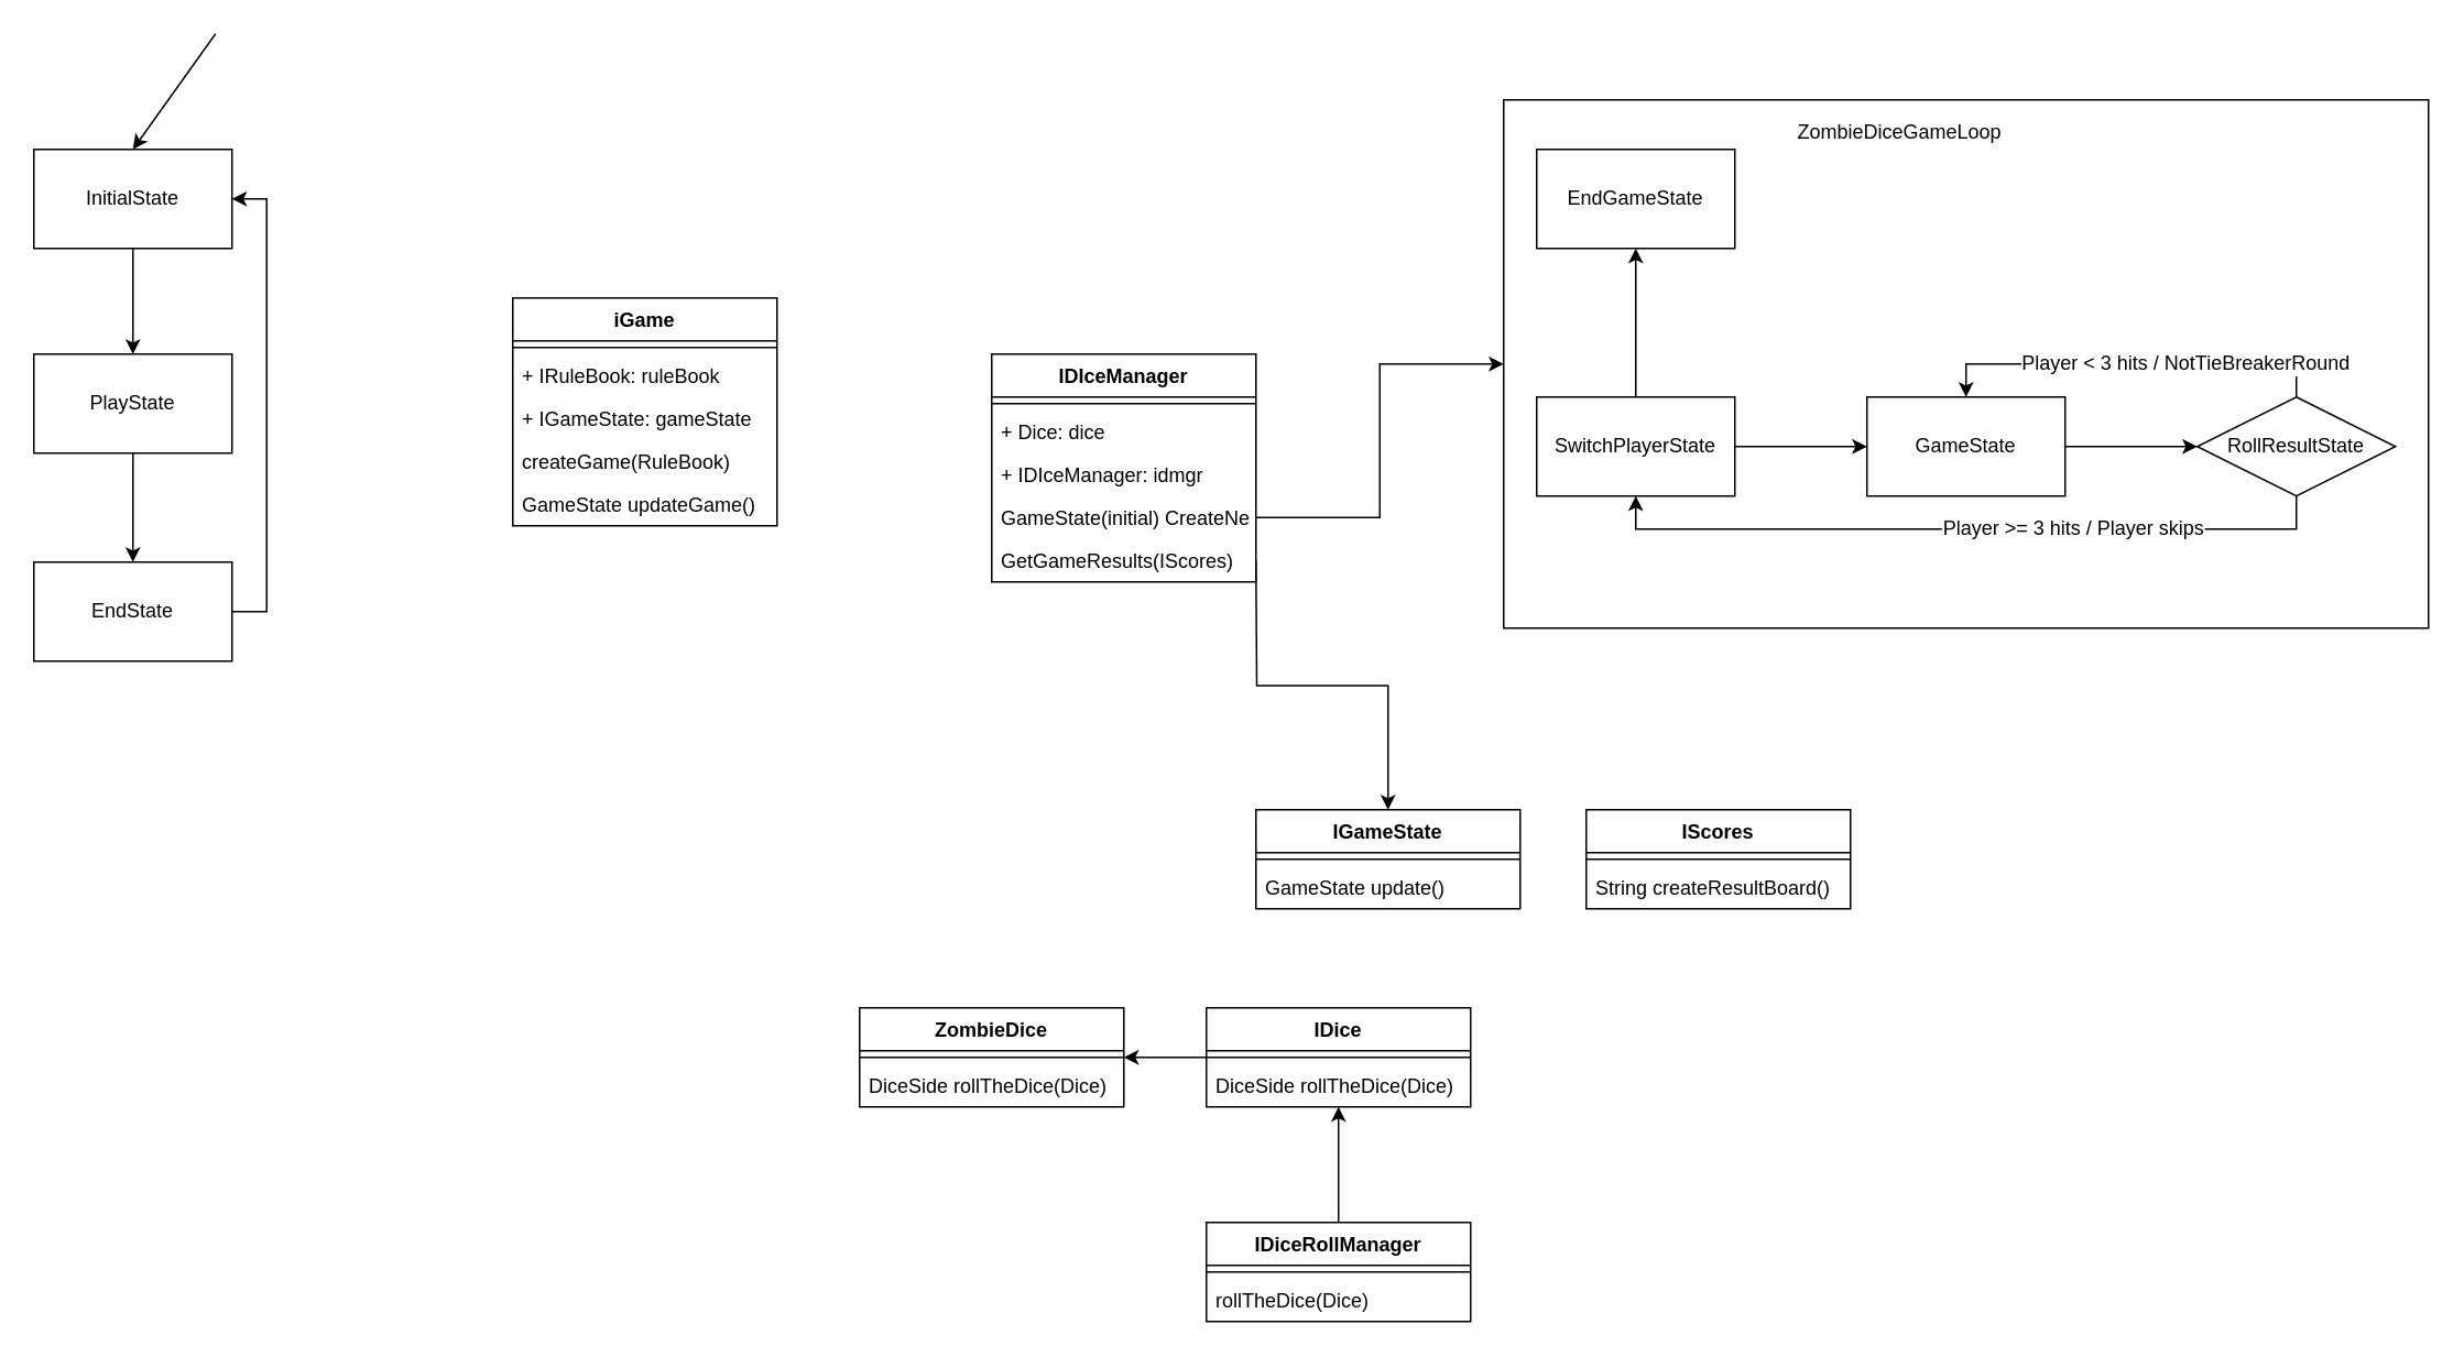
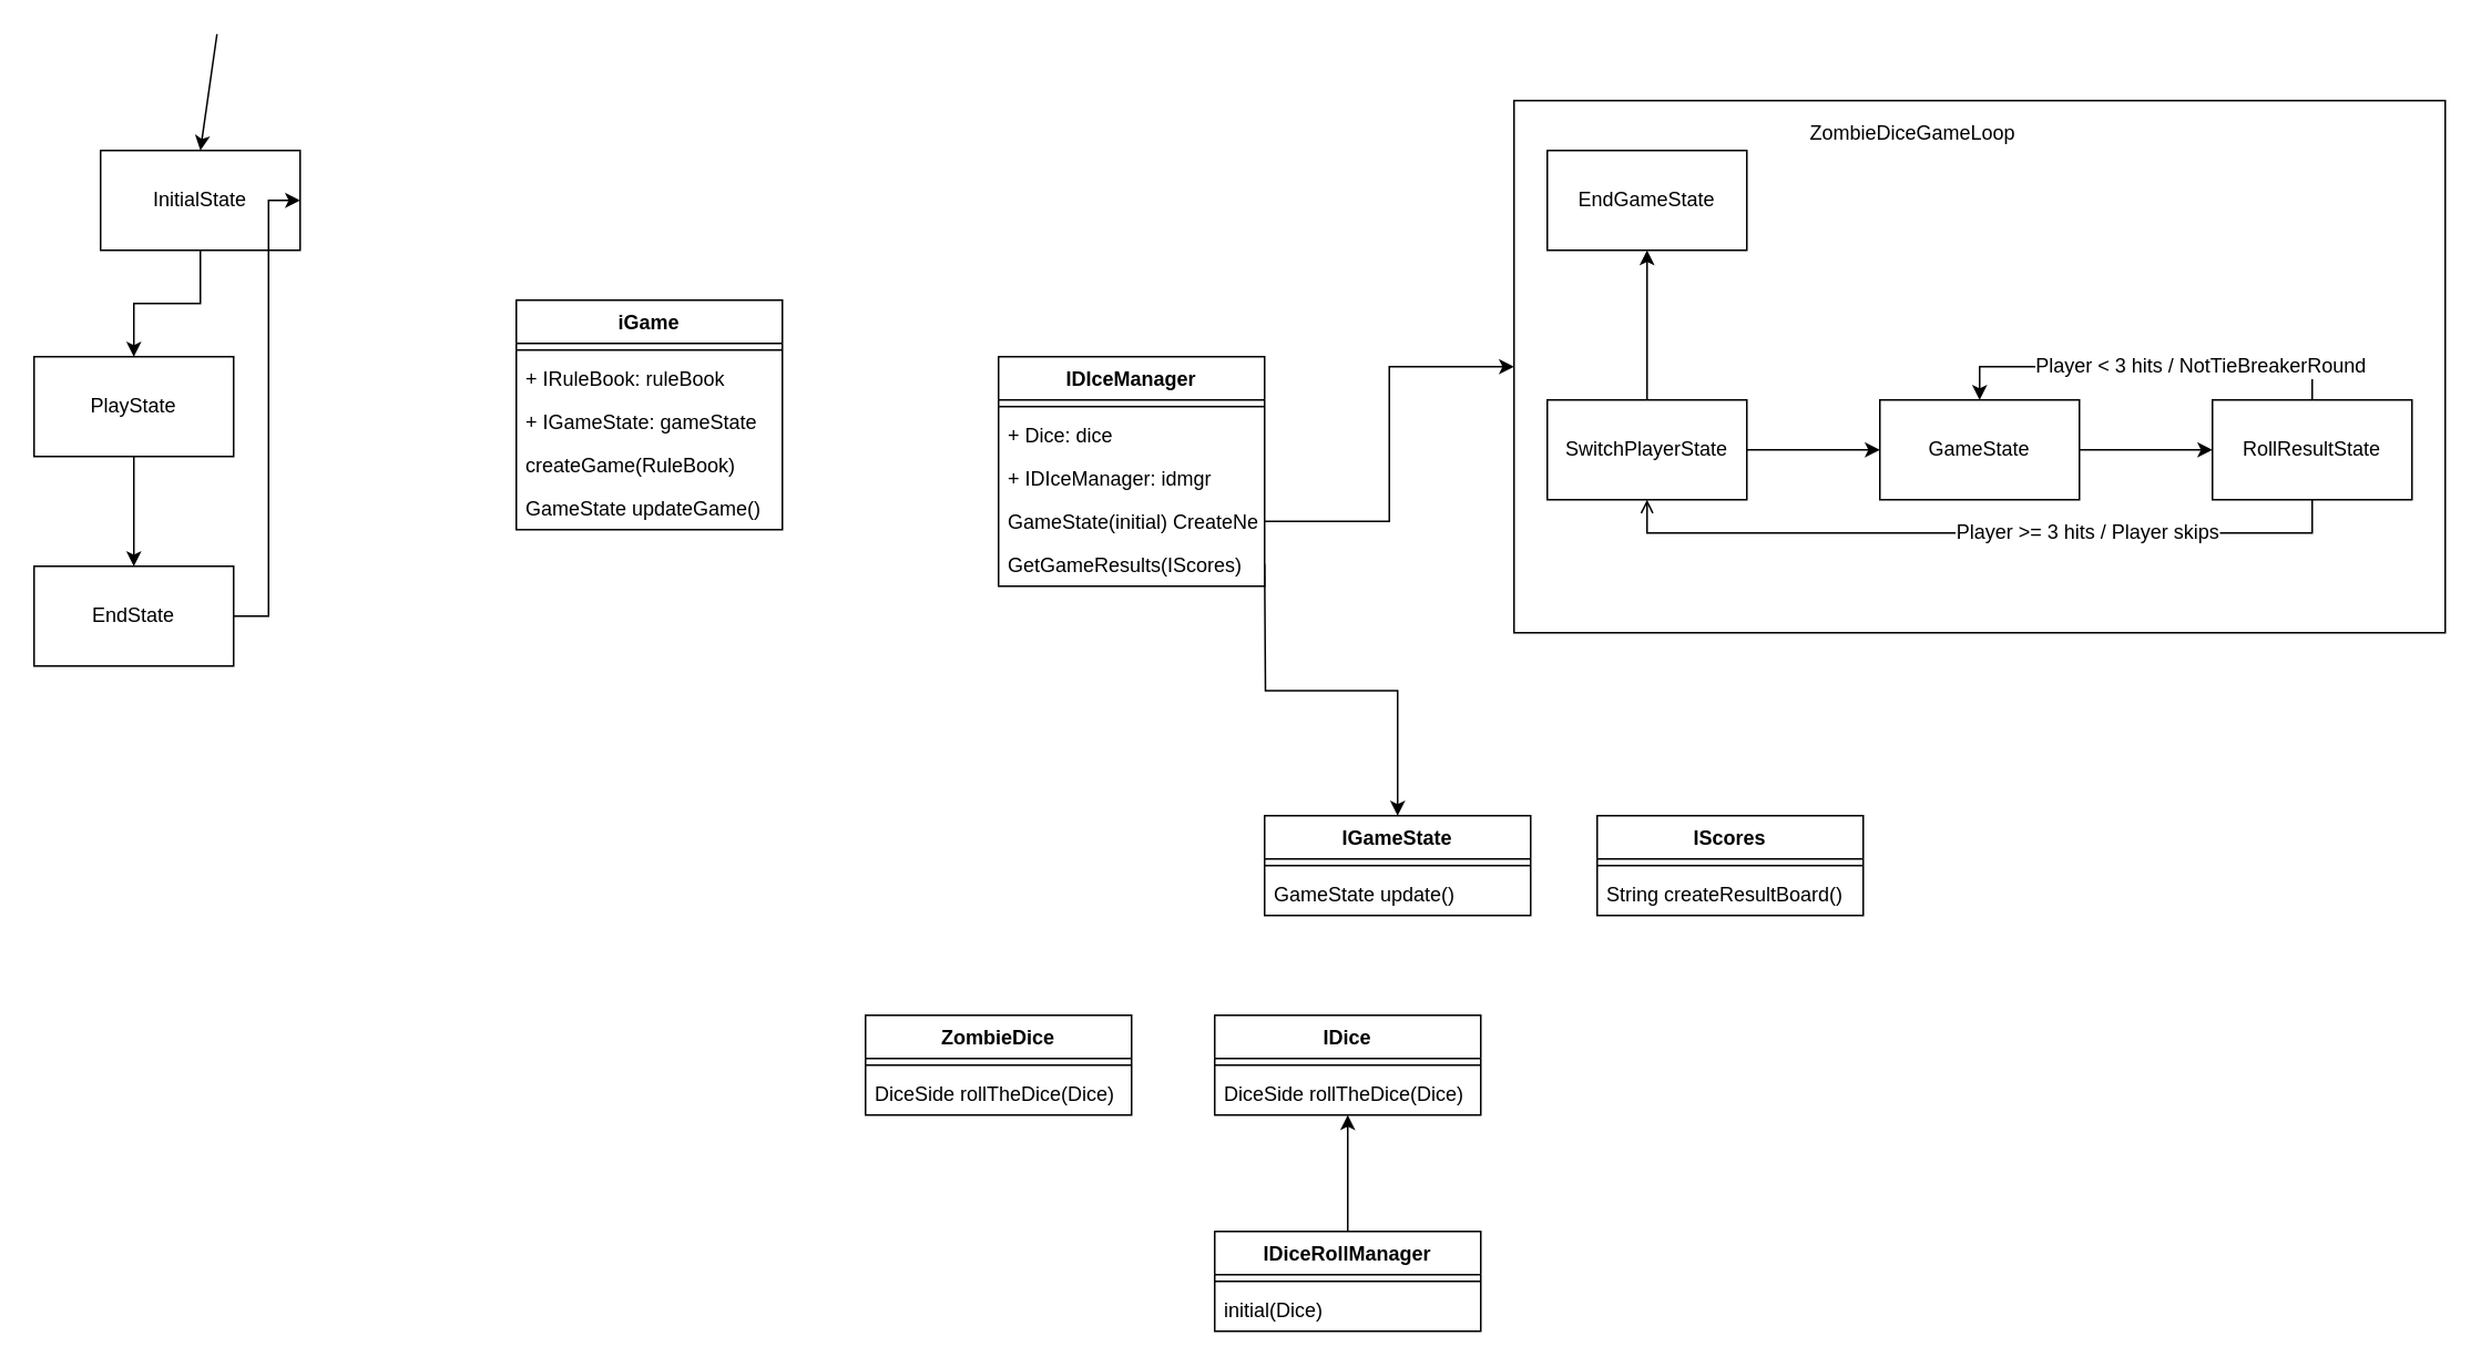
  <mxCell id="0" />
  <mxCell id="1" parent="0" />
  <mxCell id="2" value="" style="rounded=0;whiteSpace=wrap;html=1;" vertex="1" parent="1"><mxGeometry x="910" y="60" width="560" height="320" as="geometry" /></mxCell>
  <mxCell id="3" style="edgeStyle=orthogonalEdgeStyle;rounded=0;orthogonalLoop=1;jettySize=auto;html=1;entryX=0;entryY=0.5;entryDx=0;entryDy=0;" edge="1" parent="1" source="5" target="7"><mxGeometry relative="1" as="geometry" /></mxCell>
  <mxCell id="4" style="edgeStyle=orthogonalEdgeStyle;rounded=0;orthogonalLoop=1;jettySize=auto;html=1;entryX=0.5;entryY=1;entryDx=0;entryDy=0;" edge="1" parent="1" source="5" target="13"><mxGeometry relative="1" as="geometry" /></mxCell>
  <mxCell id="5" value="&lt;div&gt;SwitchPlayerState&lt;/div&gt;" style="rounded=0;whiteSpace=wrap;html=1;" vertex="1" parent="1"><mxGeometry x="930" y="240" width="120" height="60" as="geometry" /></mxCell>
  <mxCell id="6" style="edgeStyle=orthogonalEdgeStyle;rounded=0;orthogonalLoop=1;jettySize=auto;html=1;" edge="1" parent="1" source="7" target="12"><mxGeometry relative="1" as="geometry" /></mxCell>
  <mxCell id="7" value="GameState" style="rounded=0;whiteSpace=wrap;html=1;" vertex="1" parent="1"><mxGeometry x="1130" y="240" width="120" height="60" as="geometry" /></mxCell>
  <mxCell id="8" style="edgeStyle=orthogonalEdgeStyle;rounded=0;orthogonalLoop=1;jettySize=auto;html=1;entryX=0.5;entryY=0;entryDx=0;entryDy=0;" edge="1" parent="1" source="12" target="7"><mxGeometry relative="1" as="geometry"><Array as="points"><mxPoint x="1390" y="220" /><mxPoint x="1190" y="220" /></Array></mxGeometry></mxCell>
  <mxCell id="9" value="&lt;div&gt;Player &amp;lt; 3 hits / NotTieBreakerRound&lt;br&gt;&lt;/div&gt;" style="text;html=1;align=center;verticalAlign=middle;resizable=0;points=[];;labelBackgroundColor=#ffffff;" vertex="1" connectable="0" parent="8"><mxGeometry x="-0.267" y="-1" relative="1" as="geometry"><mxPoint as="offset" /></mxGeometry></mxCell>
- <mxCell id="10" style="edgeStyle=orthogonalEdgeStyle;rounded=0;orthogonalLoop=1;jettySize=auto;html=1;entryX=0.5;entryY=1;entryDx=0;entryDy=0;" edge="1" parent="1" source="12" target="5"><mxGeometry relative="1" as="geometry"><Array as="points"><mxPoint x="1390" y="320" /><mxPoint x="990" y="320" /></Array></mxGeometry></mxCell>
+ <mxCell id="10" style="edgeStyle=orthogonalEdgeStyle;rounded=0;orthogonalLoop=1;jettySize=auto;html=1;entryX=0.5;entryY=1;entryDx=0;entryDy=0;endArrow=open;" edge="1" parent="1" source="12" target="5"><mxGeometry relative="1" as="geometry"><Array as="points"><mxPoint x="1390" y="320" /><mxPoint x="990" y="320" /></Array></mxGeometry></mxCell>
  <mxCell id="11" value="Player &amp;gt;= 3 hits / Player skips " style="text;html=1;align=center;verticalAlign=middle;resizable=0;points=[];;labelBackgroundColor=#ffffff;" vertex="1" connectable="0" parent="10"><mxGeometry x="-0.291" y="-1" relative="1" as="geometry"><mxPoint as="offset" /></mxGeometry></mxCell>
- <mxCell id="12" value="RollResultState" style="rhombus;whiteSpace=wrap;html=1;" vertex="1" parent="1"><mxGeometry x="1330" y="240" width="120" height="60" as="geometry" /></mxCell>
+ <mxCell id="12" value="RollResultState" style="rounded=0;whiteSpace=wrap;html=1;" vertex="1" parent="1"><mxGeometry x="1330" y="240" width="120" height="60" as="geometry" /></mxCell>
  <mxCell id="13" value="EndGameState" style="rounded=0;whiteSpace=wrap;html=1;" vertex="1" parent="1"><mxGeometry x="930" y="90" width="120" height="60" as="geometry" /></mxCell>
  <mxCell id="14" value="ZombieDiceGameLoop" style="text;html=1;strokeColor=none;fillColor=none;align=center;verticalAlign=middle;whiteSpace=wrap;rounded=0;" vertex="1" parent="1"><mxGeometry x="1130" y="70" width="40" height="20" as="geometry" /></mxCell>
  <mxCell id="15" value="IDIceManager" style="swimlane;fontStyle=1;align=center;verticalAlign=top;childLayout=stackLayout;horizontal=1;startSize=26;horizontalStack=0;resizeParent=1;resizeParentMax=0;resizeLast=0;collapsible=1;marginBottom=0;" vertex="1" parent="1"><mxGeometry x="600" y="214" width="160" height="138" as="geometry" /></mxCell>
  <mxCell id="16" value="" style="line;strokeWidth=1;fillColor=none;align=left;verticalAlign=middle;spacingTop=-1;spacingLeft=3;spacingRight=3;rotatable=0;labelPosition=right;points=[];portConstraint=eastwest;" vertex="1" parent="15"><mxGeometry y="26" width="160" height="8" as="geometry" /></mxCell>
  <mxCell id="17" value="+ Dice: dice" style="text;strokeColor=none;fillColor=none;align=left;verticalAlign=top;spacingLeft=4;spacingRight=4;overflow=hidden;rotatable=0;points=[[0,0.5],[1,0.5]];portConstraint=eastwest;" vertex="1" parent="15"><mxGeometry y="34" width="160" height="26" as="geometry" /></mxCell>
  <mxCell id="18" value="+ IDIceManager: idmgr" style="text;strokeColor=none;fillColor=none;align=left;verticalAlign=top;spacingLeft=4;spacingRight=4;overflow=hidden;rotatable=0;points=[[0,0.5],[1,0.5]];portConstraint=eastwest;" vertex="1" parent="15"><mxGeometry y="60" width="160" height="26" as="geometry" /></mxCell>
  <mxCell id="19" value="GameState(initial) CreateNewGame()" style="text;strokeColor=none;fillColor=none;align=left;verticalAlign=top;spacingLeft=4;spacingRight=4;overflow=hidden;rotatable=0;points=[[0,0.5],[1,0.5]];portConstraint=eastwest;" vertex="1" parent="15"><mxGeometry y="86" width="160" height="26" as="geometry" /></mxCell>
  <mxCell id="20" value="GetGameResults(IScores)" style="text;strokeColor=none;fillColor=none;align=left;verticalAlign=top;spacingLeft=4;spacingRight=4;overflow=hidden;rotatable=0;points=[[0,0.5],[1,0.5]];portConstraint=eastwest;" vertex="1" parent="15"><mxGeometry y="112" width="160" height="26" as="geometry" /></mxCell>
  <mxCell id="21" value="iGame" style="swimlane;fontStyle=1;align=center;verticalAlign=top;childLayout=stackLayout;horizontal=1;startSize=26;horizontalStack=0;resizeParent=1;resizeParentMax=0;resizeLast=0;collapsible=1;marginBottom=0;" vertex="1" parent="1"><mxGeometry x="310" y="180" width="160" height="138" as="geometry" /></mxCell>
  <mxCell id="22" value="" style="line;strokeWidth=1;fillColor=none;align=left;verticalAlign=middle;spacingTop=-1;spacingLeft=3;spacingRight=3;rotatable=0;labelPosition=right;points=[];portConstraint=eastwest;" vertex="1" parent="21"><mxGeometry y="26" width="160" height="8" as="geometry" /></mxCell>
  <mxCell id="23" value="+ IRuleBook: ruleBook" style="text;strokeColor=none;fillColor=none;align=left;verticalAlign=top;spacingLeft=4;spacingRight=4;overflow=hidden;rotatable=0;points=[[0,0.5],[1,0.5]];portConstraint=eastwest;" vertex="1" parent="21"><mxGeometry y="34" width="160" height="26" as="geometry" /></mxCell>
  <mxCell id="24" value="+ IGameState: gameState" style="text;strokeColor=none;fillColor=none;align=left;verticalAlign=top;spacingLeft=4;spacingRight=4;overflow=hidden;rotatable=0;points=[[0,0.5],[1,0.5]];portConstraint=eastwest;" vertex="1" parent="21"><mxGeometry y="60" width="160" height="26" as="geometry" /></mxCell>
  <mxCell id="25" value="createGame(RuleBook)" style="text;strokeColor=none;fillColor=none;align=left;verticalAlign=top;spacingLeft=4;spacingRight=4;overflow=hidden;rotatable=0;points=[[0,0.5],[1,0.5]];portConstraint=eastwest;" vertex="1" parent="21"><mxGeometry y="86" width="160" height="26" as="geometry" /></mxCell>
  <mxCell id="26" value="GameState updateGame()" style="text;strokeColor=none;fillColor=none;align=left;verticalAlign=top;spacingLeft=4;spacingRight=4;overflow=hidden;rotatable=0;points=[[0,0.5],[1,0.5]];portConstraint=eastwest;" vertex="1" parent="21"><mxGeometry y="112" width="160" height="26" as="geometry" /></mxCell>
  <mxCell id="27" style="edgeStyle=orthogonalEdgeStyle;rounded=0;orthogonalLoop=1;jettySize=auto;html=1;entryX=0;entryY=0.5;entryDx=0;entryDy=0;" edge="1" parent="1" source="19" target="2"><mxGeometry relative="1" as="geometry" /></mxCell>
  <mxCell id="28" value="IGameState" style="swimlane;fontStyle=1;align=center;verticalAlign=top;childLayout=stackLayout;horizontal=1;startSize=26;horizontalStack=0;resizeParent=1;resizeParentMax=0;resizeLast=0;collapsible=1;marginBottom=0;" vertex="1" parent="1"><mxGeometry x="760" y="490" width="160" height="60" as="geometry" /></mxCell>
  <mxCell id="29" value="" style="line;strokeWidth=1;fillColor=none;align=left;verticalAlign=middle;spacingTop=-1;spacingLeft=3;spacingRight=3;rotatable=0;labelPosition=right;points=[];portConstraint=eastwest;" vertex="1" parent="28"><mxGeometry y="26" width="160" height="8" as="geometry" /></mxCell>
  <mxCell id="30" value="GameState update()" style="text;strokeColor=none;fillColor=none;align=left;verticalAlign=top;spacingLeft=4;spacingRight=4;overflow=hidden;rotatable=0;points=[[0,0.5],[1,0.5]];portConstraint=eastwest;" vertex="1" parent="28"><mxGeometry y="34" width="160" height="26" as="geometry" /></mxCell>
  <mxCell id="31" style="edgeStyle=orthogonalEdgeStyle;rounded=0;orthogonalLoop=1;jettySize=auto;html=1;entryX=0.5;entryY=0;entryDx=0;entryDy=0;" edge="1" parent="1" target="28"><mxGeometry relative="1" as="geometry"><mxPoint x="760" y="338.588" as="sourcePoint" /></mxGeometry></mxCell>
  <mxCell id="32" value="IScores" style="swimlane;fontStyle=1;align=center;verticalAlign=top;childLayout=stackLayout;horizontal=1;startSize=26;horizontalStack=0;resizeParent=1;resizeParentMax=0;resizeLast=0;collapsible=1;marginBottom=0;" vertex="1" parent="1"><mxGeometry x="960" y="490" width="160" height="60" as="geometry" /></mxCell>
  <mxCell id="33" value="" style="line;strokeWidth=1;fillColor=none;align=left;verticalAlign=middle;spacingTop=-1;spacingLeft=3;spacingRight=3;rotatable=0;labelPosition=right;points=[];portConstraint=eastwest;" vertex="1" parent="32"><mxGeometry y="26" width="160" height="8" as="geometry" /></mxCell>
  <mxCell id="34" value="String createResultBoard()" style="text;strokeColor=none;fillColor=none;align=left;verticalAlign=top;spacingLeft=4;spacingRight=4;overflow=hidden;rotatable=0;points=[[0,0.5],[1,0.5]];portConstraint=eastwest;" vertex="1" parent="32"><mxGeometry y="34" width="160" height="26" as="geometry" /></mxCell>
- <mxCell id="35" style="edgeStyle=orthogonalEdgeStyle;rounded=0;orthogonalLoop=1;jettySize=auto;html=1;entryX=1;entryY=0.5;entryDx=0;entryDy=0;" edge="1" parent="1" source="36" target="39"><mxGeometry relative="1" as="geometry" /></mxCell>
  <mxCell id="36" value="IDice" style="swimlane;fontStyle=1;align=center;verticalAlign=top;childLayout=stackLayout;horizontal=1;startSize=26;horizontalStack=0;resizeParent=1;resizeParentMax=0;resizeLast=0;collapsible=1;marginBottom=0;" vertex="1" parent="1"><mxGeometry x="730" y="610" width="160" height="60" as="geometry" /></mxCell>
  <mxCell id="37" value="" style="line;strokeWidth=1;fillColor=none;align=left;verticalAlign=middle;spacingTop=-1;spacingLeft=3;spacingRight=3;rotatable=0;labelPosition=right;points=[];portConstraint=eastwest;" vertex="1" parent="36"><mxGeometry y="26" width="160" height="8" as="geometry" /></mxCell>
  <mxCell id="38" value="DiceSide rollTheDice(Dice)" style="text;strokeColor=none;fillColor=none;align=left;verticalAlign=top;spacingLeft=4;spacingRight=4;overflow=hidden;rotatable=0;points=[[0,0.5],[1,0.5]];portConstraint=eastwest;" vertex="1" parent="36"><mxGeometry y="34" width="160" height="26" as="geometry" /></mxCell>
  <mxCell id="39" value="ZombieDice" style="swimlane;fontStyle=1;align=center;verticalAlign=top;childLayout=stackLayout;horizontal=1;startSize=26;horizontalStack=0;resizeParent=1;resizeParentMax=0;resizeLast=0;collapsible=1;marginBottom=0;" vertex="1" parent="1"><mxGeometry x="520" y="610" width="160" height="60" as="geometry" /></mxCell>
  <mxCell id="40" value="" style="line;strokeWidth=1;fillColor=none;align=left;verticalAlign=middle;spacingTop=-1;spacingLeft=3;spacingRight=3;rotatable=0;labelPosition=right;points=[];portConstraint=eastwest;" vertex="1" parent="39"><mxGeometry y="26" width="160" height="8" as="geometry" /></mxCell>
  <mxCell id="41" value="DiceSide rollTheDice(Dice)" style="text;strokeColor=none;fillColor=none;align=left;verticalAlign=top;spacingLeft=4;spacingRight=4;overflow=hidden;rotatable=0;points=[[0,0.5],[1,0.5]];portConstraint=eastwest;" vertex="1" parent="39"><mxGeometry y="34" width="160" height="26" as="geometry" /></mxCell>
  <mxCell id="42" style="edgeStyle=orthogonalEdgeStyle;rounded=0;orthogonalLoop=1;jettySize=auto;html=1;" edge="1" parent="1" source="43" target="36"><mxGeometry relative="1" as="geometry" /></mxCell>
  <mxCell id="43" value="IDiceRollManager" style="swimlane;fontStyle=1;align=center;verticalAlign=top;childLayout=stackLayout;horizontal=1;startSize=26;horizontalStack=0;resizeParent=1;resizeParentMax=0;resizeLast=0;collapsible=1;marginBottom=0;" vertex="1" parent="1"><mxGeometry x="730" y="740" width="160" height="60" as="geometry" /></mxCell>
  <mxCell id="44" value="" style="line;strokeWidth=1;fillColor=none;align=left;verticalAlign=middle;spacingTop=-1;spacingLeft=3;spacingRight=3;rotatable=0;labelPosition=right;points=[];portConstraint=eastwest;" vertex="1" parent="43"><mxGeometry y="26" width="160" height="8" as="geometry" /></mxCell>
- <mxCell id="45" value="rollTheDice(Dice)" style="text;strokeColor=none;fillColor=none;align=left;verticalAlign=top;spacingLeft=4;spacingRight=4;overflow=hidden;rotatable=0;points=[[0,0.5],[1,0.5]];portConstraint=eastwest;" vertex="1" parent="43"><mxGeometry y="34" width="160" height="26" as="geometry" /></mxCell>
+ <mxCell id="45" value="initial(Dice)" style="text;strokeColor=none;fillColor=none;align=left;verticalAlign=top;spacingLeft=4;spacingRight=4;overflow=hidden;rotatable=0;points=[[0,0.5],[1,0.5]];portConstraint=eastwest;" vertex="1" parent="43"><mxGeometry y="34" width="160" height="26" as="geometry" /></mxCell>
  <mxCell id="46" style="edgeStyle=orthogonalEdgeStyle;rounded=0;orthogonalLoop=1;jettySize=auto;html=1;exitX=0.5;exitY=1;exitDx=0;exitDy=0;" edge="1" parent="1" source="47" target="49"><mxGeometry relative="1" as="geometry" /></mxCell>
- <mxCell id="47" value="InitialState" style="rounded=0;whiteSpace=wrap;html=1;" vertex="1" parent="1"><mxGeometry x="20" y="90" width="120" height="60" as="geometry" /></mxCell>
+ <mxCell id="47" value="InitialState" style="rounded=0;whiteSpace=wrap;html=1;" vertex="1" parent="1"><mxGeometry x="60" y="90" width="120" height="60" as="geometry" /></mxCell>
  <mxCell id="48" style="edgeStyle=orthogonalEdgeStyle;rounded=0;orthogonalLoop=1;jettySize=auto;html=1;exitX=0.5;exitY=1;exitDx=0;exitDy=0;" edge="1" parent="1" source="49" target="51"><mxGeometry relative="1" as="geometry" /></mxCell>
  <mxCell id="49" value="PlayState" style="rounded=0;whiteSpace=wrap;html=1;" vertex="1" parent="1"><mxGeometry x="20" y="214" width="120" height="60" as="geometry" /></mxCell>
  <mxCell id="50" style="edgeStyle=orthogonalEdgeStyle;rounded=0;orthogonalLoop=1;jettySize=auto;html=1;entryX=1;entryY=0.5;entryDx=0;entryDy=0;" edge="1" parent="1" source="51" target="47"><mxGeometry relative="1" as="geometry"><Array as="points"><mxPoint x="161" y="370" /><mxPoint x="161" y="120" /></Array></mxGeometry></mxCell>
  <mxCell id="51" value="EndState" style="rounded=0;whiteSpace=wrap;html=1;" vertex="1" parent="1"><mxGeometry x="20" y="340" width="120" height="60" as="geometry" /></mxCell>
  <mxCell id="52" value="" style="endArrow=classic;html=1;entryX=0.5;entryY=0;entryDx=0;entryDy=0;" edge="1" parent="1" target="47"><mxGeometry width="50" height="50" relative="1" as="geometry"><mxPoint x="130" y="20" as="sourcePoint" /><mxPoint x="190" y="0" as="targetPoint" /></mxGeometry></mxCell>
